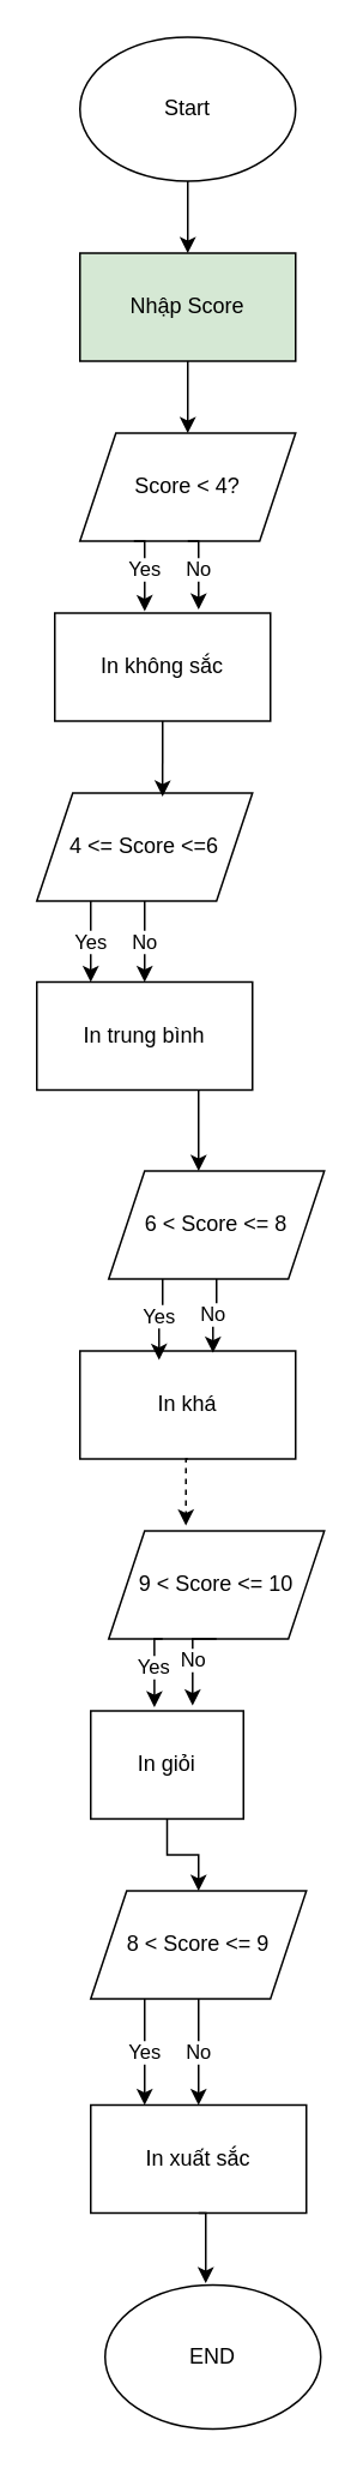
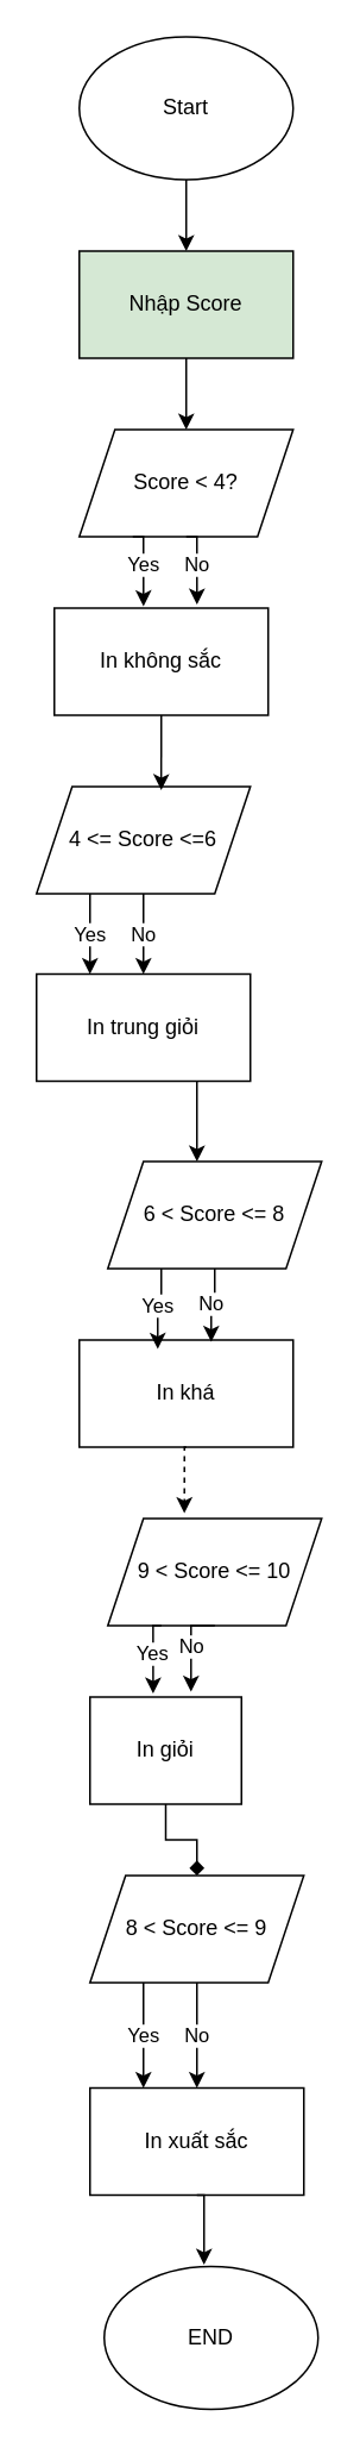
  <mxCell id="0" />
  <mxCell id="1" parent="0" />
  <mxCell id="2" style="edgeStyle=orthogonalEdgeStyle;rounded=0;orthogonalLoop=1;jettySize=auto;html=1;exitX=0.5;exitY=1;exitDx=0;exitDy=0;entryX=0.5;entryY=0;entryDx=0;entryDy=0;" edge="1" parent="1" source="3" target="5"><mxGeometry relative="1" as="geometry" /></mxCell>
  <mxCell id="3" value="Start" style="ellipse;whiteSpace=wrap;html=1;" vertex="1" parent="1"><mxGeometry x="44" y="20" width="120" height="80" as="geometry" /></mxCell>
  <mxCell id="4" style="edgeStyle=orthogonalEdgeStyle;rounded=0;orthogonalLoop=1;jettySize=auto;html=1;exitX=0.5;exitY=1;exitDx=0;exitDy=0;entryX=0.5;entryY=0;entryDx=0;entryDy=0;" edge="1" parent="1" source="5" target="6"><mxGeometry relative="1" as="geometry" /></mxCell>
  <mxCell id="5" value="Nhập Score" style="rounded=0;whiteSpace=wrap;html=1;fillColor=#d5e8d4;" vertex="1" parent="1"><mxGeometry x="44" y="140" width="120" height="60" as="geometry" /></mxCell>
  <mxCell id="6" value="Score &amp;lt; 4?" style="shape=parallelogram;perimeter=parallelogramPerimeter;whiteSpace=wrap;html=1;fixedSize=1;" vertex="1" parent="1"><mxGeometry x="44" y="240" width="120" height="60" as="geometry" /></mxCell>
  <mxCell id="7" value="Yes" style="edgeStyle=orthogonalEdgeStyle;rounded=0;orthogonalLoop=1;jettySize=auto;html=1;exitX=0.25;exitY=1;exitDx=0;exitDy=0;entryX=0.25;entryY=0;entryDx=0;entryDy=0;" edge="1" parent="1" source="9" target="15"><mxGeometry relative="1" as="geometry" /></mxCell>
  <mxCell id="8" value="No" style="edgeStyle=orthogonalEdgeStyle;rounded=0;orthogonalLoop=1;jettySize=auto;html=1;exitX=0.5;exitY=1;exitDx=0;exitDy=0;entryX=0.5;entryY=0;entryDx=0;entryDy=0;" edge="1" parent="1" source="9" target="15"><mxGeometry relative="1" as="geometry" /></mxCell>
  <mxCell id="9" value="4 &amp;lt;= Score &amp;lt;=6" style="shape=parallelogram;perimeter=parallelogramPerimeter;whiteSpace=wrap;html=1;fixedSize=1;" vertex="1" parent="1"><mxGeometry x="20" y="440" width="120" height="60" as="geometry" /></mxCell>
  <mxCell id="10" value="6 &amp;lt; Score &amp;lt;= 8" style="shape=parallelogram;perimeter=parallelogramPerimeter;whiteSpace=wrap;html=1;fixedSize=1;" vertex="1" parent="1"><mxGeometry x="60" y="650" width="120" height="60" as="geometry" /></mxCell>
  <mxCell id="11" value="Yes" style="edgeStyle=orthogonalEdgeStyle;rounded=0;orthogonalLoop=1;jettySize=auto;html=1;exitX=0.25;exitY=1;exitDx=0;exitDy=0;entryX=0.25;entryY=0;entryDx=0;entryDy=0;" edge="1" parent="1" source="13" target="19"><mxGeometry relative="1" as="geometry" /></mxCell>
  <mxCell id="12" value="No" style="edgeStyle=orthogonalEdgeStyle;rounded=0;orthogonalLoop=1;jettySize=auto;html=1;exitX=0.5;exitY=1;exitDx=0;exitDy=0;entryX=0.5;entryY=0;entryDx=0;entryDy=0;" edge="1" parent="1" source="13" target="19"><mxGeometry relative="1" as="geometry" /></mxCell>
  <mxCell id="13" value="8 &amp;lt; Score &amp;lt;= 9" style="shape=parallelogram;perimeter=parallelogramPerimeter;whiteSpace=wrap;html=1;fixedSize=1;" vertex="1" parent="1"><mxGeometry x="50" y="1050" width="120" height="60" as="geometry" /></mxCell>
  <mxCell id="14" value="9 &amp;lt; Score &amp;lt;= 10" style="shape=parallelogram;perimeter=parallelogramPerimeter;whiteSpace=wrap;html=1;fixedSize=1;" vertex="1" parent="1"><mxGeometry x="60" y="850" width="120" height="60" as="geometry" /></mxCell>
- <mxCell id="15" value="In trung bình" style="rounded=0;whiteSpace=wrap;html=1;" vertex="1" parent="1"><mxGeometry x="20" y="545" width="120" height="60" as="geometry" /></mxCell>
+ <mxCell id="15" value="In trung giỏi" style="rounded=0;whiteSpace=wrap;html=1;" vertex="1" parent="1"><mxGeometry x="20" y="545" width="120" height="60" as="geometry" /></mxCell>
  <mxCell id="16" value="In khá" style="rounded=0;whiteSpace=wrap;html=1;" vertex="1" parent="1"><mxGeometry x="44" y="750" width="120" height="60" as="geometry" /></mxCell>
- <mxCell id="17" style="edgeStyle=orthogonalEdgeStyle;rounded=0;orthogonalLoop=1;jettySize=auto;html=1;exitX=0.5;exitY=1;exitDx=0;exitDy=0;entryX=0.5;entryY=0;entryDx=0;entryDy=0;" edge="1" parent="1" source="18" target="13"><mxGeometry relative="1" as="geometry" /></mxCell>
+ <mxCell id="17" style="edgeStyle=orthogonalEdgeStyle;rounded=0;orthogonalLoop=1;jettySize=auto;html=1;exitX=0.5;exitY=1;exitDx=0;exitDy=0;entryX=0.5;entryY=0;entryDx=0;entryDy=0;endArrow=diamond;" edge="1" parent="1" source="18" target="13"><mxGeometry relative="1" as="geometry" /></mxCell>
  <mxCell id="18" value="In giỏi" style="rounded=0;whiteSpace=wrap;html=1;" vertex="1" parent="1"><mxGeometry x="50" y="950" width="85" height="60" as="geometry" /></mxCell>
  <mxCell id="19" value="In xuất sắc" style="rounded=0;whiteSpace=wrap;html=1;" vertex="1" parent="1"><mxGeometry x="50" y="1169" width="120" height="60" as="geometry" /></mxCell>
  <mxCell id="20" value="In không sắc" style="rounded=0;whiteSpace=wrap;html=1;" vertex="1" parent="1"><mxGeometry x="30" y="340" width="120" height="60" as="geometry" /></mxCell>
  <mxCell id="21" value="Yes" style="edgeStyle=orthogonalEdgeStyle;rounded=0;orthogonalLoop=1;jettySize=auto;html=1;exitX=0.25;exitY=1;exitDx=0;exitDy=0;entryX=0.417;entryY=-0.017;entryDx=0;entryDy=0;entryPerimeter=0;" edge="1" parent="1" source="6" target="20"><mxGeometry relative="1" as="geometry" /></mxCell>
  <mxCell id="22" value="No" style="edgeStyle=orthogonalEdgeStyle;rounded=0;orthogonalLoop=1;jettySize=auto;html=1;exitX=0.5;exitY=1;exitDx=0;exitDy=0;entryX=0.667;entryY=-0.033;entryDx=0;entryDy=0;entryPerimeter=0;" edge="1" parent="1" source="6" target="20"><mxGeometry relative="1" as="geometry" /></mxCell>
  <mxCell id="23" value="Yes" style="edgeStyle=orthogonalEdgeStyle;rounded=0;orthogonalLoop=1;jettySize=auto;html=1;exitX=0.25;exitY=1;exitDx=0;exitDy=0;entryX=0.367;entryY=0.083;entryDx=0;entryDy=0;entryPerimeter=0;" edge="1" parent="1" source="10" target="16"><mxGeometry relative="1" as="geometry" /></mxCell>
  <mxCell id="24" value="No" style="edgeStyle=orthogonalEdgeStyle;rounded=0;orthogonalLoop=1;jettySize=auto;html=1;exitX=0.5;exitY=1;exitDx=0;exitDy=0;entryX=0.617;entryY=0.017;entryDx=0;entryDy=0;entryPerimeter=0;" edge="1" parent="1" source="10" target="16"><mxGeometry relative="1" as="geometry" /></mxCell>
  <mxCell id="25" value="Yes" style="edgeStyle=orthogonalEdgeStyle;rounded=0;orthogonalLoop=1;jettySize=auto;html=1;exitX=0.25;exitY=1;exitDx=0;exitDy=0;entryX=0.417;entryY=-0.033;entryDx=0;entryDy=0;entryPerimeter=0;" edge="1" parent="1" source="14" target="18"><mxGeometry relative="1" as="geometry" /></mxCell>
  <mxCell id="26" value="No" style="edgeStyle=orthogonalEdgeStyle;rounded=0;orthogonalLoop=1;jettySize=auto;html=1;exitX=0.5;exitY=1;exitDx=0;exitDy=0;entryX=0.667;entryY=-0.05;entryDx=0;entryDy=0;entryPerimeter=0;" edge="1" parent="1" source="14" target="18"><mxGeometry relative="1" as="geometry" /></mxCell>
  <mxCell id="27" style="edgeStyle=orthogonalEdgeStyle;rounded=0;orthogonalLoop=1;jettySize=auto;html=1;exitX=0.75;exitY=1;exitDx=0;exitDy=0;entryX=0.417;entryY=0;entryDx=0;entryDy=0;entryPerimeter=0;" edge="1" parent="1" source="15" target="10"><mxGeometry relative="1" as="geometry" /></mxCell>
  <mxCell id="28" style="edgeStyle=orthogonalEdgeStyle;rounded=0;orthogonalLoop=1;jettySize=auto;html=1;exitX=0.5;exitY=1;exitDx=0;exitDy=0;entryX=0.358;entryY=-0.05;entryDx=0;entryDy=0;entryPerimeter=0;dashed=1;" edge="1" parent="1" source="16" target="14"><mxGeometry relative="1" as="geometry" /></mxCell>
  <mxCell id="29" style="edgeStyle=orthogonalEdgeStyle;rounded=0;orthogonalLoop=1;jettySize=auto;html=1;exitX=0.5;exitY=1;exitDx=0;exitDy=0;entryX=0.625;entryY=-0.025;entryDx=0;entryDy=0;entryPerimeter=0;" edge="1" parent="1" source="19"><mxGeometry relative="1" as="geometry"><mxPoint x="114" y="1268" as="targetPoint" /></mxGeometry></mxCell>
  <mxCell id="30" style="edgeStyle=orthogonalEdgeStyle;rounded=0;orthogonalLoop=1;jettySize=auto;html=1;exitX=0.5;exitY=1;exitDx=0;exitDy=0;entryX=0.583;entryY=0.033;entryDx=0;entryDy=0;entryPerimeter=0;" edge="1" parent="1" source="20" target="9"><mxGeometry relative="1" as="geometry" /></mxCell>
  <mxCell id="31" value="END" style="ellipse;whiteSpace=wrap;html=1;" vertex="1" parent="1"><mxGeometry x="58" y="1269" width="120" height="80" as="geometry" /></mxCell>
